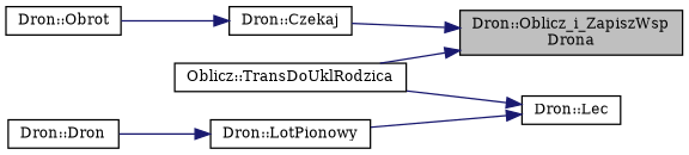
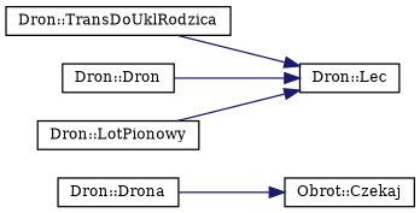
  digraph {
    fontname="DejaVu Serif"
    rankdir=RL
    node [color=black fillcolor=white fontname="DejaVu Serif" fontsize=10 shape=record style=filled]
    edge [color=midnightblue dir=back fontname="DejaVu Serif" fontsize=10 labelfontname=FreeSans labelfontsize=10 style=solid]
-   n1 [fillcolor=grey75 fontcolor=black height=0.2 label="Dron::Oblicz_i_ZapiszWsp\lDrona" width=0.4]
-   n2 [height=0.2 label="Dron::Czekaj" width=0.4]
-   n3 [height=0.2 label="Oblicz::TransDoUklRodzica" width=0.4]
-   n4 [height=0.2 label="Dron::Obrot" width=0.4]
+   n2 [height=0.2 label="Obrot::Czekaj" width=0.4]
+   n3 [height=0.2 label="Dron::TransDoUklRodzica" width=0.4]
+   n4 [height=0.2 label="Dron::Drona" width=0.4]
    n5 [height=0.2 label="Dron::Lec" width=0.4]
    n6 [height=0.2 label="Dron::Dron" width=0.4]
    n7 [height=0.2 label="Dron::LotPionowy" width=0.4]
-   n1 -> n2
-   n1 -> n3
    n2 -> n4
    n5 -> n3
-   n7 -> n6
+   n5 -> n6
    n5 -> n7
  }
